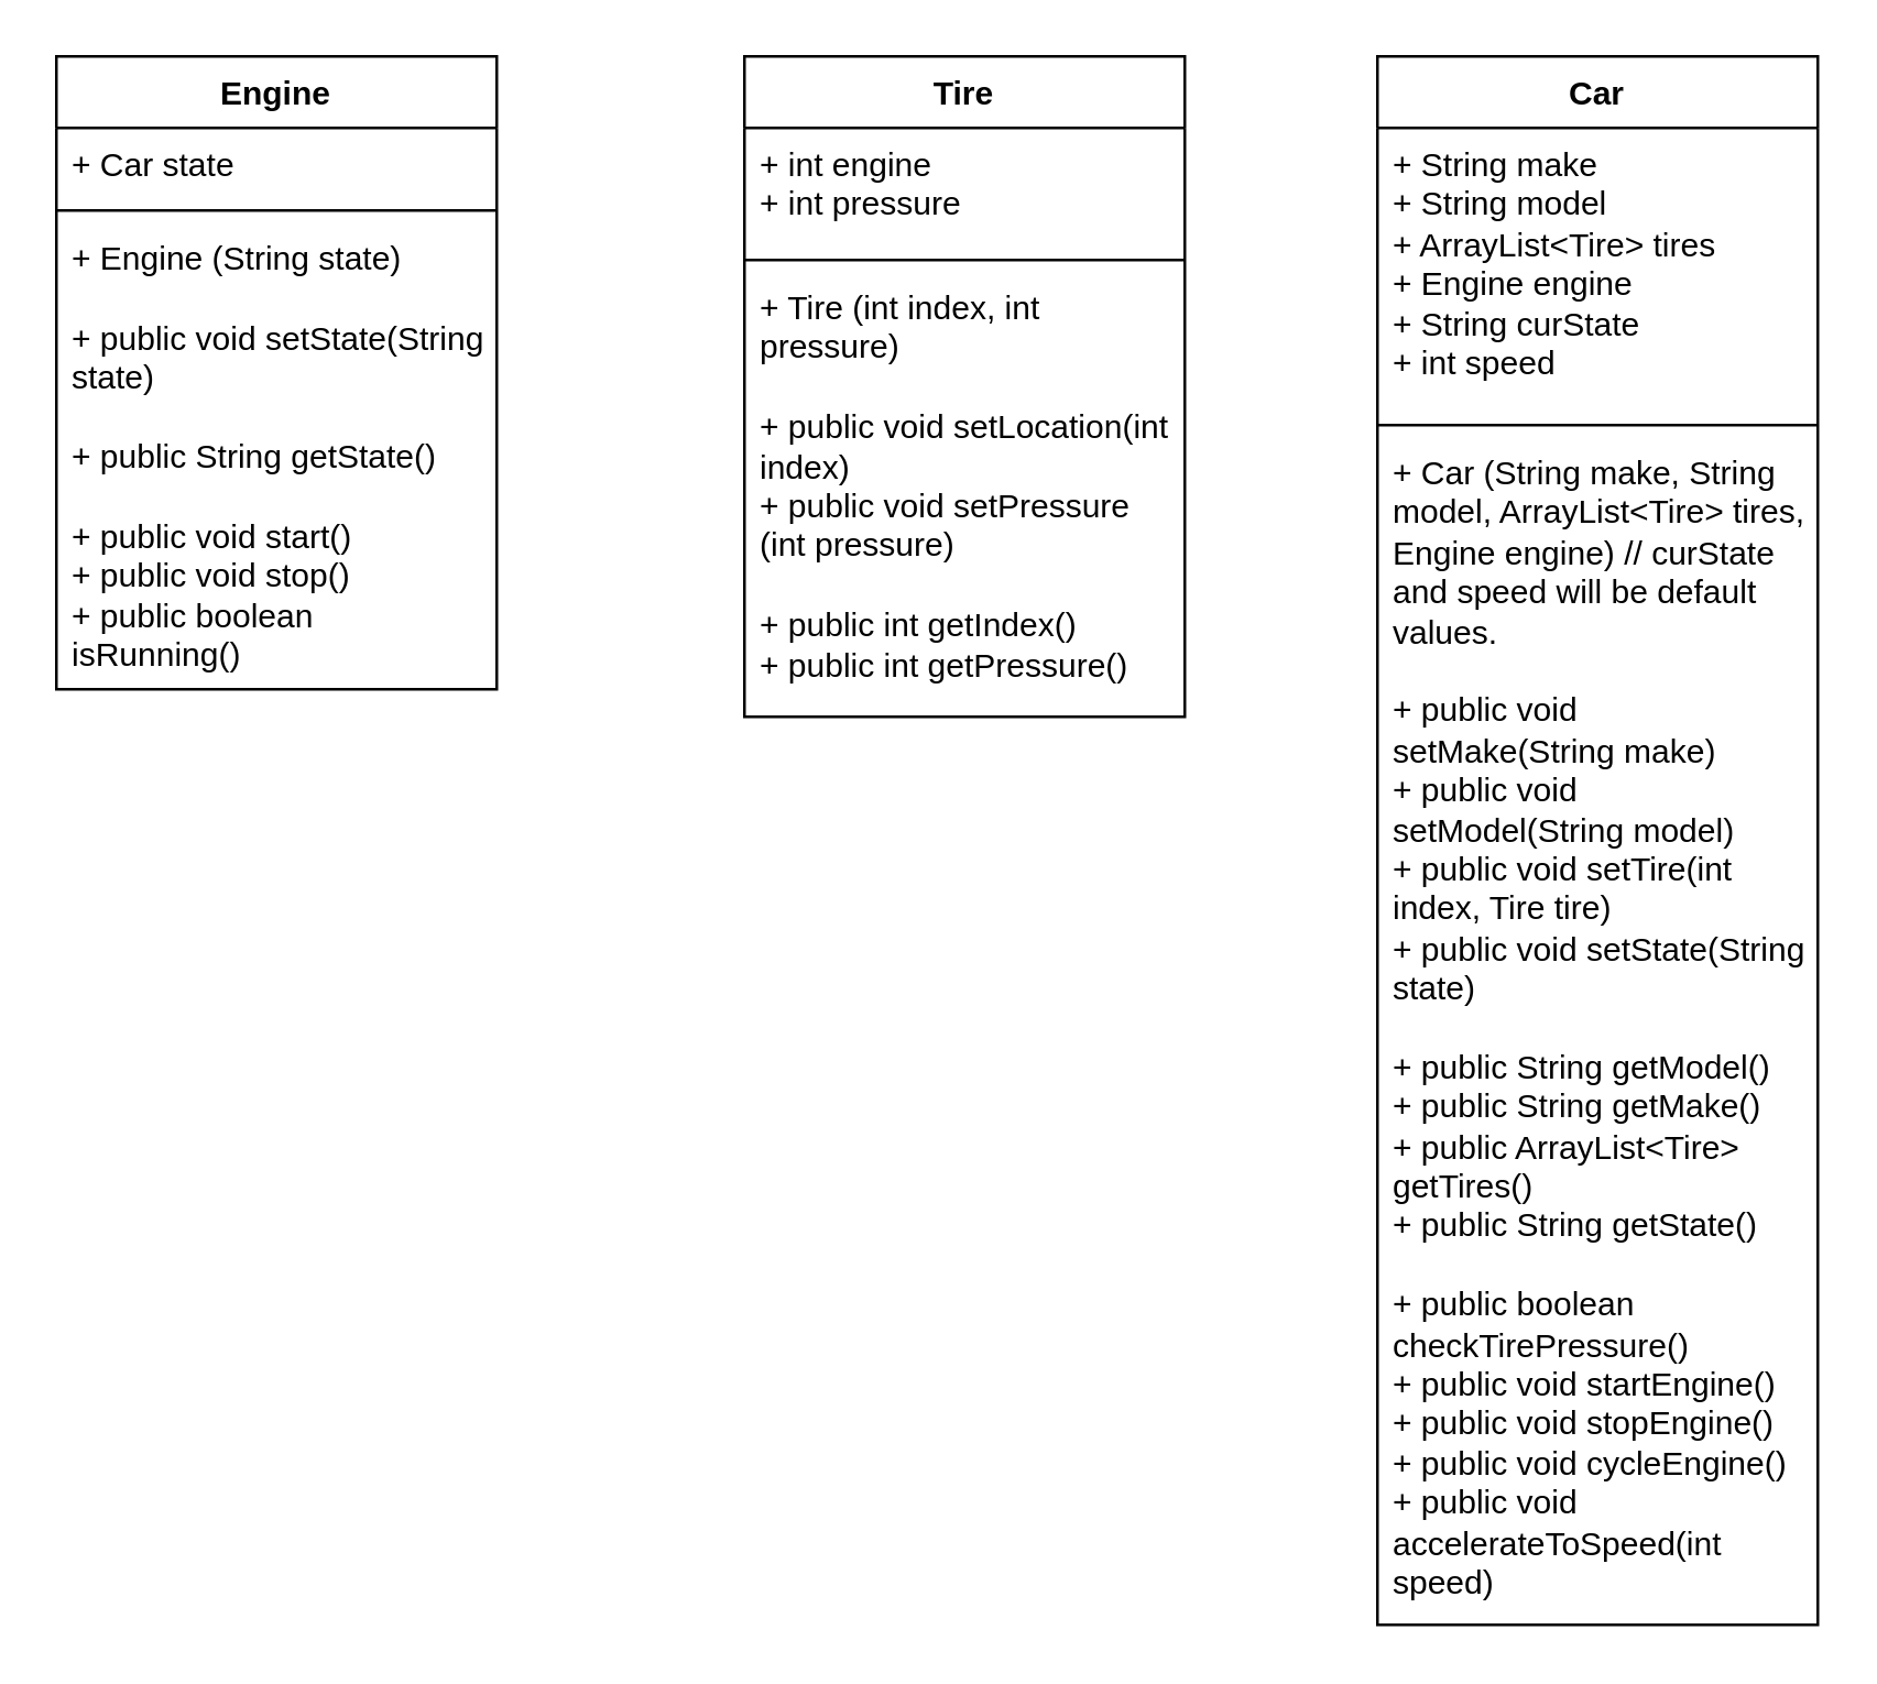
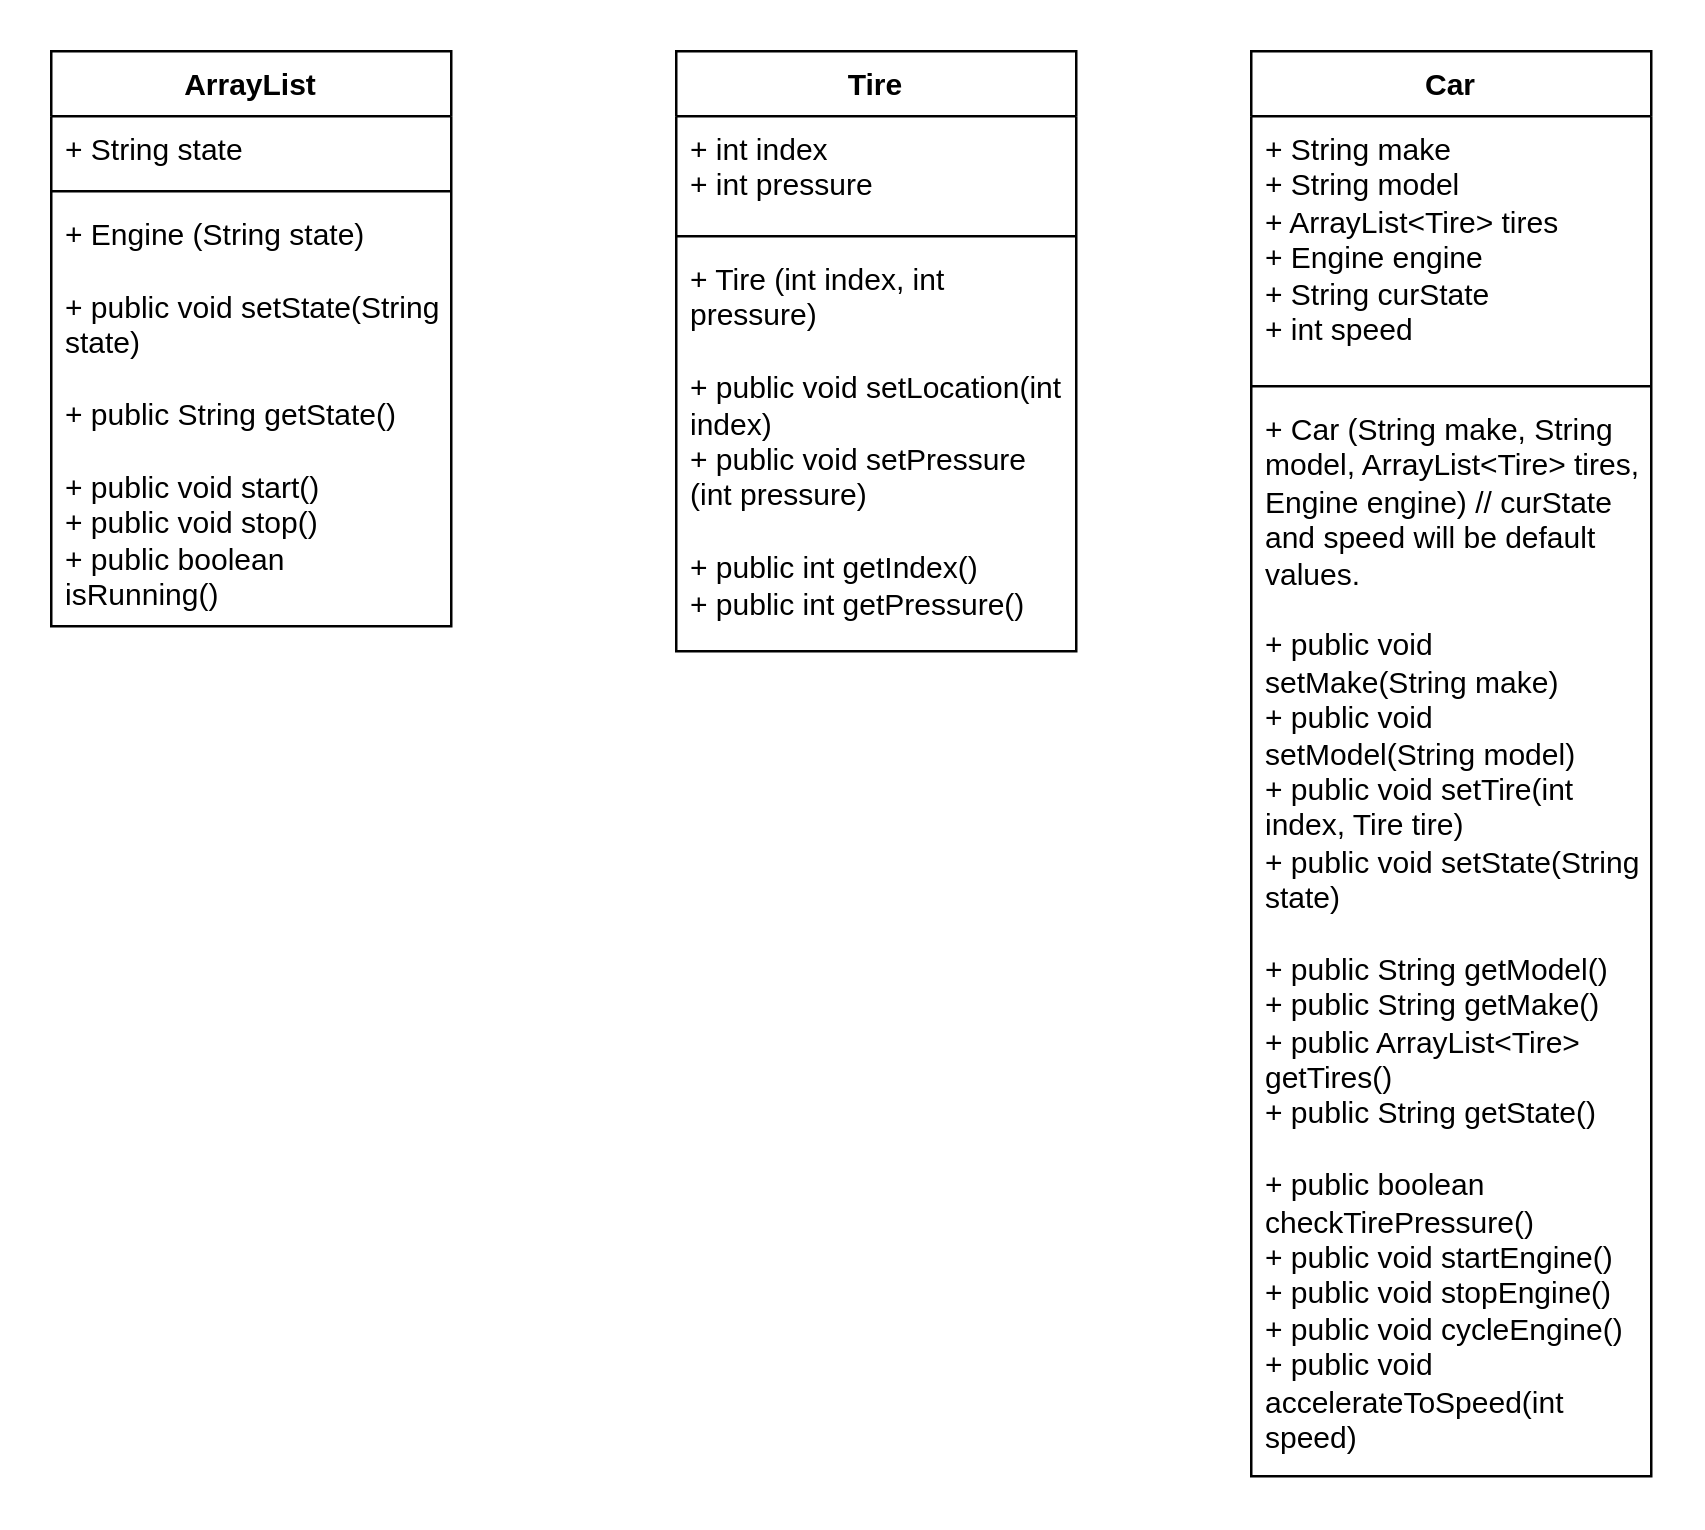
  <mxCell id="0" />
  <mxCell id="1" parent="0" />
  <mxCell id="2" value="Tire" style="swimlane;fontStyle=1;align=center;verticalAlign=top;childLayout=stackLayout;horizontal=1;startSize=26;horizontalStack=0;resizeParent=1;resizeParentMax=0;resizeLast=0;collapsible=1;marginBottom=0;whiteSpace=wrap;html=1;" vertex="1" parent="1"><mxGeometry x="270" y="20" width="160" height="240" as="geometry" /></mxCell>
- <mxCell id="3" value="+ int engine&lt;br&gt;+ int pressure" style="text;strokeColor=none;fillColor=none;align=left;verticalAlign=top;spacingLeft=4;spacingRight=4;overflow=hidden;rotatable=0;points=[[0,0.5],[1,0.5]];portConstraint=eastwest;whiteSpace=wrap;html=1;" vertex="1" parent="2"><mxGeometry y="26" width="160" height="44" as="geometry" /></mxCell>
+ <mxCell id="3" value="+ int index&lt;br&gt;+ int pressure" style="text;strokeColor=none;fillColor=none;align=left;verticalAlign=top;spacingLeft=4;spacingRight=4;overflow=hidden;rotatable=0;points=[[0,0.5],[1,0.5]];portConstraint=eastwest;whiteSpace=wrap;html=1;" vertex="1" parent="2"><mxGeometry y="26" width="160" height="44" as="geometry" /></mxCell>
  <mxCell id="4" value="" style="line;strokeWidth=1;fillColor=none;align=left;verticalAlign=middle;spacingTop=-1;spacingLeft=3;spacingRight=3;rotatable=0;labelPosition=right;points=[];portConstraint=eastwest;strokeColor=inherit;" vertex="1" parent="2"><mxGeometry y="70" width="160" height="8" as="geometry" /></mxCell>
  <mxCell id="5" value="+ Tire (int index, int pressure)&lt;br&gt;&lt;br&gt;+ public void setLocation(int index)&lt;br&gt;+ public void setPressure (int pressure)&lt;br&gt;&lt;br&gt;+ public int getIndex()&lt;br&gt;+ public int getPressure()" style="text;strokeColor=none;fillColor=none;align=left;verticalAlign=top;spacingLeft=4;spacingRight=4;overflow=hidden;rotatable=0;points=[[0,0.5],[1,0.5]];portConstraint=eastwest;whiteSpace=wrap;html=1;" vertex="1" parent="2"><mxGeometry y="78" width="160" height="162" as="geometry" /></mxCell>
  <mxCell id="6" value="Car" style="swimlane;fontStyle=1;align=center;verticalAlign=top;childLayout=stackLayout;horizontal=1;startSize=26;horizontalStack=0;resizeParent=1;resizeParentMax=0;resizeLast=0;collapsible=1;marginBottom=0;whiteSpace=wrap;html=1;" vertex="1" parent="1"><mxGeometry x="500" y="20" width="160" height="570" as="geometry" /></mxCell>
  <mxCell id="7" value="+ String make&lt;br&gt;+ String model&lt;br&gt;+ ArrayList&amp;lt;Tire&amp;gt; tires&lt;br&gt;+ Engine engine&lt;br&gt;+ String curState&lt;br&gt;+ int speed" style="text;strokeColor=none;fillColor=none;align=left;verticalAlign=top;spacingLeft=4;spacingRight=4;overflow=hidden;rotatable=0;points=[[0,0.5],[1,0.5]];portConstraint=eastwest;whiteSpace=wrap;html=1;" vertex="1" parent="6"><mxGeometry y="26" width="160" height="104" as="geometry" /></mxCell>
  <mxCell id="8" value="" style="line;strokeWidth=1;fillColor=none;align=left;verticalAlign=middle;spacingTop=-1;spacingLeft=3;spacingRight=3;rotatable=0;labelPosition=right;points=[];portConstraint=eastwest;strokeColor=inherit;" vertex="1" parent="6"><mxGeometry y="130" width="160" height="8" as="geometry" /></mxCell>
  <mxCell id="9" value="+ Car (String make, String model, ArrayList&amp;lt;Tire&amp;gt; tires, Engine engine) // curState and speed will be default values.&lt;br&gt;&lt;br&gt;+ public void setMake(String make)&lt;br&gt;+ public void setModel(String model)&lt;br&gt;+ public void setTire(int index, Tire tire)&lt;br&gt;+ public void setState(String state)&lt;br&gt;&lt;br&gt;+ public String getModel()&lt;br&gt;+ public String getMake()&lt;br&gt;+ public ArrayList&amp;lt;Tire&amp;gt; getTires()&lt;br&gt;+ public String getState()&lt;br&gt;&lt;br&gt;+ public boolean checkTirePressure()&lt;br&gt;+ public void startEngine()&lt;br&gt;+ public void stopEngine()&lt;br&gt;+ public void cycleEngine()&lt;br&gt;+ public void accelerateToSpeed(int speed)" style="text;strokeColor=none;fillColor=none;align=left;verticalAlign=top;spacingLeft=4;spacingRight=4;overflow=hidden;rotatable=0;points=[[0,0.5],[1,0.5]];portConstraint=eastwest;whiteSpace=wrap;html=1;" vertex="1" parent="6"><mxGeometry y="138" width="160" height="432" as="geometry" /></mxCell>
- <mxCell id="10" value="Engine" style="swimlane;fontStyle=1;align=center;verticalAlign=top;childLayout=stackLayout;horizontal=1;startSize=26;horizontalStack=0;resizeParent=1;resizeParentMax=0;resizeLast=0;collapsible=1;marginBottom=0;whiteSpace=wrap;html=1;" vertex="1" parent="1"><mxGeometry x="20" y="20" width="160" height="230" as="geometry" /></mxCell>
- <mxCell id="11" value="+ Car state" style="text;strokeColor=none;fillColor=none;align=left;verticalAlign=top;spacingLeft=4;spacingRight=4;overflow=hidden;rotatable=0;points=[[0,0.5],[1,0.5]];portConstraint=eastwest;whiteSpace=wrap;html=1;" vertex="1" parent="10"><mxGeometry y="26" width="160" height="26" as="geometry" /></mxCell>
+ <mxCell id="10" value="ArrayList" style="swimlane;fontStyle=1;align=center;verticalAlign=top;childLayout=stackLayout;horizontal=1;startSize=26;horizontalStack=0;resizeParent=1;resizeParentMax=0;resizeLast=0;collapsible=1;marginBottom=0;whiteSpace=wrap;html=1;" vertex="1" parent="1"><mxGeometry x="20" y="20" width="160" height="230" as="geometry" /></mxCell>
+ <mxCell id="11" value="+ String state" style="text;strokeColor=none;fillColor=none;align=left;verticalAlign=top;spacingLeft=4;spacingRight=4;overflow=hidden;rotatable=0;points=[[0,0.5],[1,0.5]];portConstraint=eastwest;whiteSpace=wrap;html=1;" vertex="1" parent="10"><mxGeometry y="26" width="160" height="26" as="geometry" /></mxCell>
  <mxCell id="12" value="" style="line;strokeWidth=1;fillColor=none;align=left;verticalAlign=middle;spacingTop=-1;spacingLeft=3;spacingRight=3;rotatable=0;labelPosition=right;points=[];portConstraint=eastwest;strokeColor=inherit;" vertex="1" parent="10"><mxGeometry y="52" width="160" height="8" as="geometry" /></mxCell>
  <mxCell id="13" value="+ Engine (String state)&lt;br&gt;&lt;br&gt;+ public void setState(String state)&lt;br&gt;&lt;br&gt;+ public String getState()&lt;br&gt;&lt;br&gt;+ public void start()&lt;br&gt;+ public void stop()&lt;br&gt;+ public boolean isRunning()" style="text;strokeColor=none;fillColor=none;align=left;verticalAlign=top;spacingLeft=4;spacingRight=4;overflow=hidden;rotatable=0;points=[[0,0.5],[1,0.5]];portConstraint=eastwest;whiteSpace=wrap;html=1;" vertex="1" parent="10"><mxGeometry y="60" width="160" height="170" as="geometry" /></mxCell>
